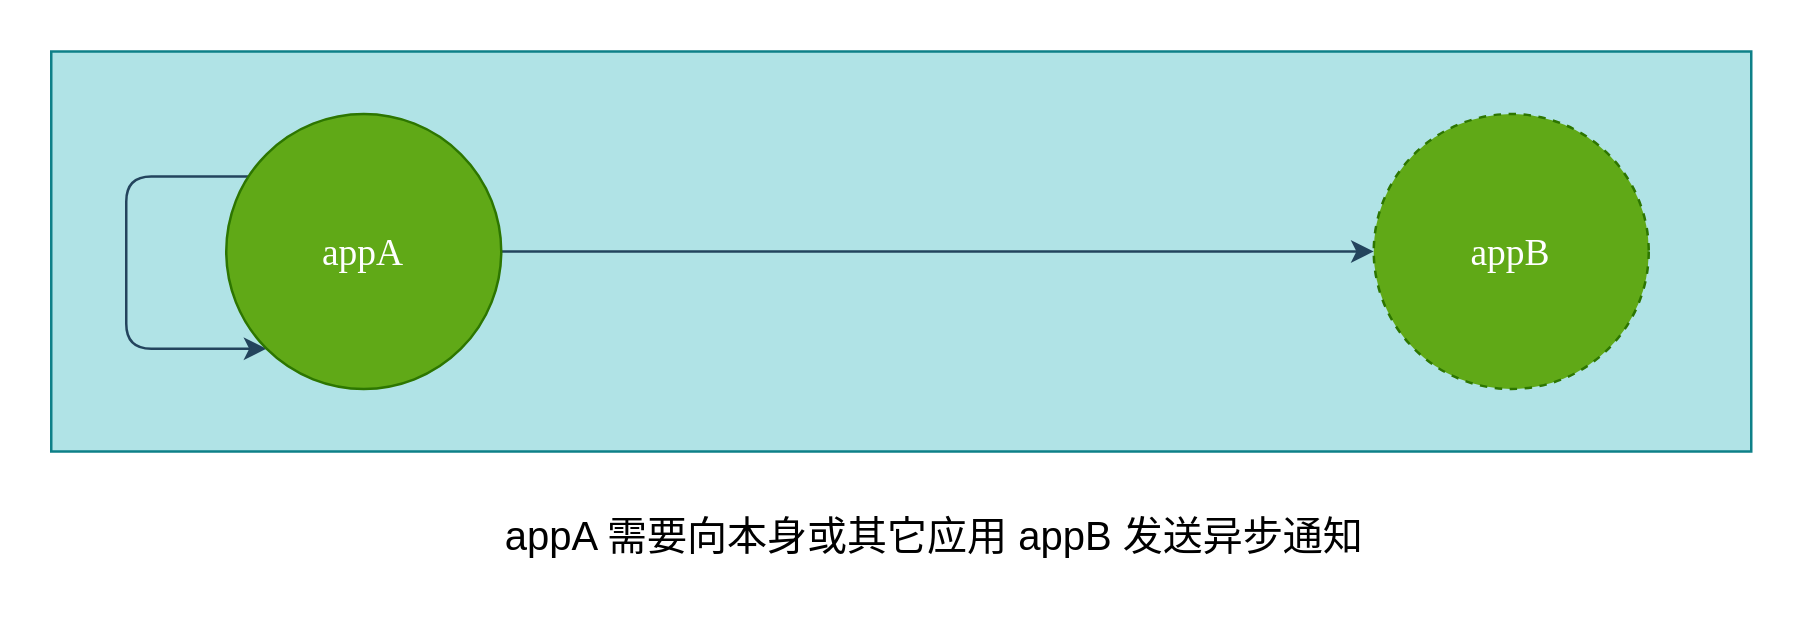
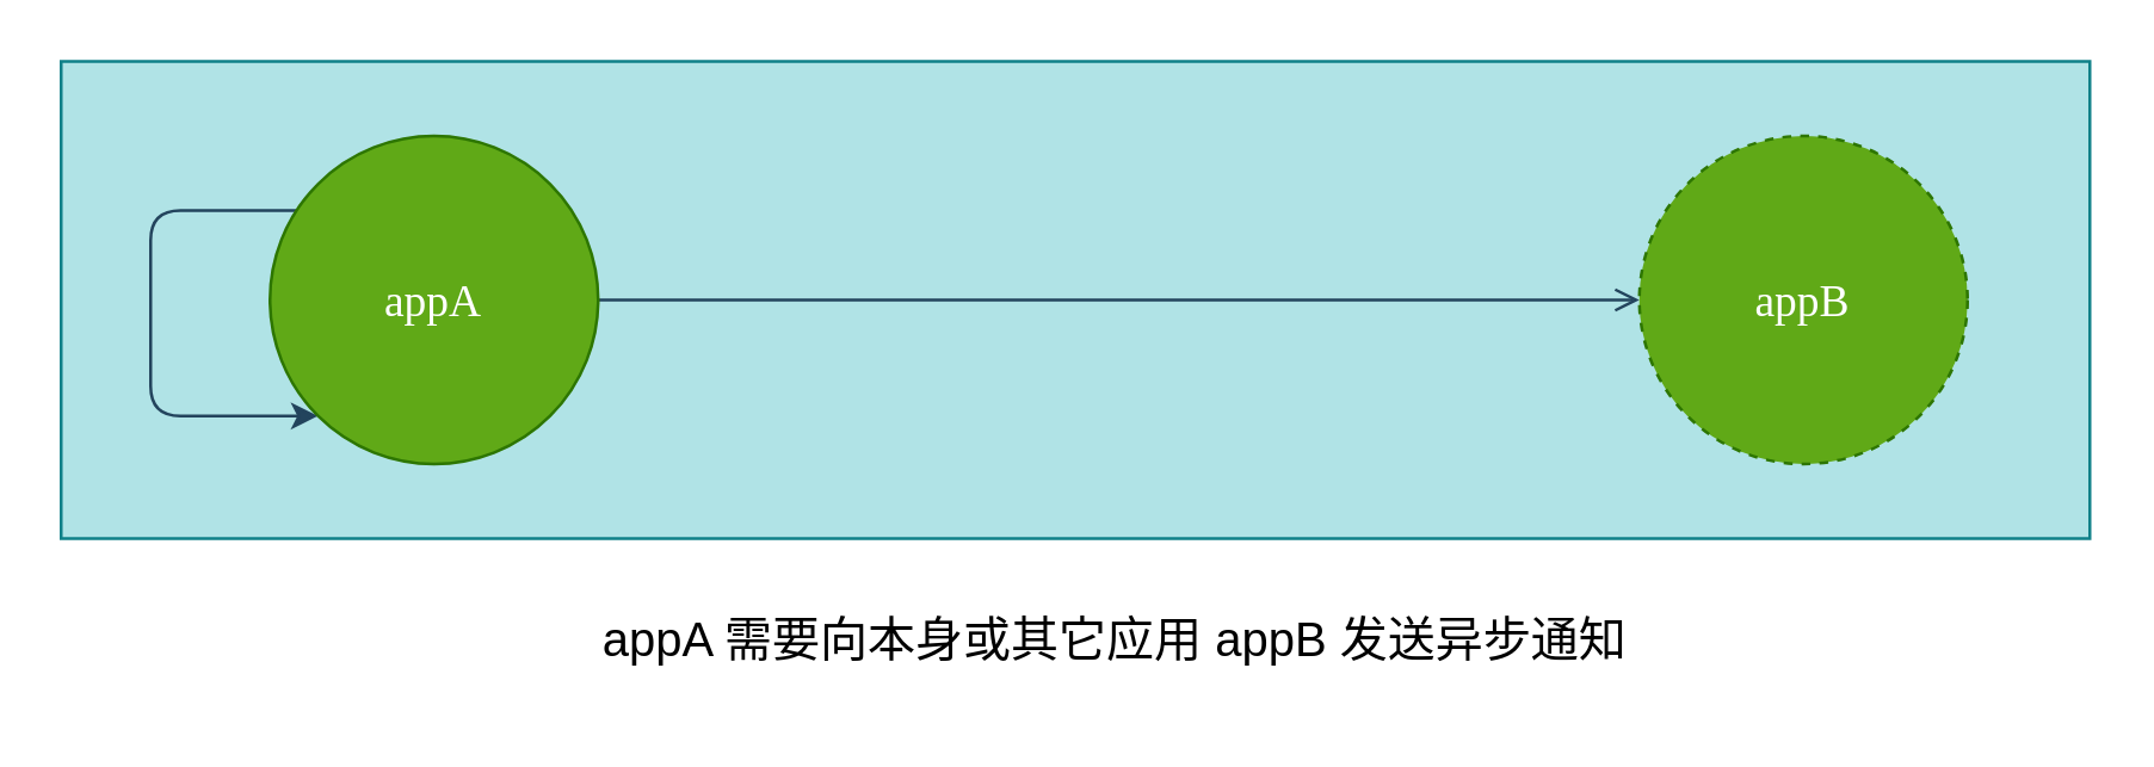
  <mxCell id="0" />
  <mxCell id="1" parent="0" />
  <mxCell id="2" value="" style="rounded=0;whiteSpace=wrap;html=1;fontFamily=Lucida Console;fontSize=15;fillColor=#b0e3e6;strokeColor=#0e8088;" vertex="1" parent="1"><mxGeometry x="20" y="20" width="680" height="160" as="geometry" /></mxCell>
- <mxCell id="3" value="" style="endArrow=classic;html=1;fontFamily=Lucida Console;fontSize=15;exitX=1;exitY=0.5;exitDx=0;exitDy=0;fillColor=#bac8d3;strokeColor=#23445d;entryX=0;entryY=0.5;entryDx=0;entryDy=0;" edge="1" parent="1" source="7" target="8"><mxGeometry width="50" height="50" relative="1" as="geometry"><mxPoint x="194" y="100" as="sourcePoint" /><mxPoint x="474" y="100" as="targetPoint" /><Array as="points"><mxPoint x="474" y="100" /></Array></mxGeometry></mxCell>
+ <mxCell id="3" value="" style="endArrow=open;html=1;fontFamily=Lucida Console;fontSize=15;exitX=1;exitY=0.5;exitDx=0;exitDy=0;fillColor=#bac8d3;strokeColor=#23445d;entryX=0;entryY=0.5;entryDx=0;entryDy=0;" edge="1" parent="1" source="7" target="8"><mxGeometry width="50" height="50" relative="1" as="geometry"><mxPoint x="194" y="100" as="sourcePoint" /><mxPoint x="474" y="100" as="targetPoint" /><Array as="points"><mxPoint x="474" y="100" /></Array></mxGeometry></mxCell>
  <mxCell id="4" value="" style="edgeStyle=elbowEdgeStyle;elbow=horizontal;endArrow=classic;html=1;fontFamily=Lucida Console;fontSize=15;exitX=0;exitY=0.5;exitDx=0;exitDy=0;" edge="1" parent="1" target="2"><mxGeometry width="50" height="50" relative="1" as="geometry"><mxPoint x="114" y="100" as="sourcePoint" /><mxPoint x="114" y="200" as="targetPoint" /><Array as="points"><mxPoint x="74" y="140" /><mxPoint x="84" y="150" /><mxPoint x="94" y="100" /></Array></mxGeometry></mxCell>
  <mxCell id="5" value="" style="edgeStyle=segmentEdgeStyle;endArrow=classic;html=1;fontFamily=Lucida Console;fontSize=15;fillColor=#bac8d3;strokeColor=#23445d;entryX=0;entryY=1;entryDx=0;entryDy=0;" edge="1" parent="1" source="7" target="7"><mxGeometry width="50" height="50" relative="1" as="geometry"><mxPoint x="70" y="62" as="sourcePoint" /><mxPoint x="119" y="120" as="targetPoint" /><Array as="points"><mxPoint x="50" y="70" /><mxPoint x="50" y="139" /></Array></mxGeometry></mxCell>
  <mxCell id="6" value="&lt;font style=&quot;font-size: 16px&quot;&gt;&lt;br&gt;&lt;br&gt;&lt;br&gt;appA 需要向本身或其它应用 appB 发送异步通知&lt;br&gt;&lt;/font&gt;&lt;div style=&quot;text-align: left ; font-size: 16px&quot;&gt;&lt;br style=&quot;font-family: &amp;#34;lucida console&amp;#34;&quot;&gt;&lt;/div&gt;" style="text;html=1;align=center;verticalAlign=middle;resizable=0;points=[];autosize=1;" vertex="1" parent="1"><mxGeometry x="193" y="155" width="360" height="80" as="geometry" /></mxCell>
  <mxCell id="7" value="appA" style="ellipse;whiteSpace=wrap;html=1;aspect=fixed;fontFamily=Lucida Console;fontSize=15;fillColor=#60a917;strokeColor=#2D7600;fontColor=#ffffff;align=center;" vertex="1" parent="1"><mxGeometry x="90" y="45" width="110" height="110" as="geometry" /></mxCell>
  <mxCell id="8" value="appB" style="ellipse;whiteSpace=wrap;html=1;aspect=fixed;fontFamily=Lucida Console;fontSize=15;fillColor=#60a917;strokeColor=#2D7600;fontColor=#ffffff;align=center;dashed=1;" vertex="1" parent="1"><mxGeometry x="549" y="45" width="110" height="110" as="geometry" /></mxCell>
